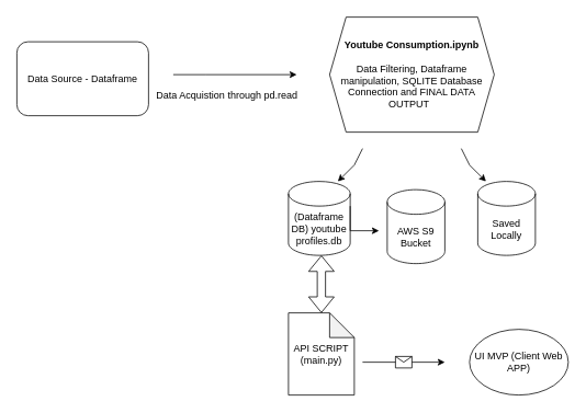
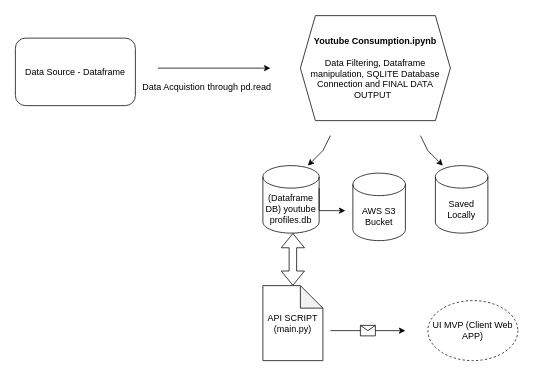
  <mxCell id="0" />
  <mxCell id="1" parent="0" />
  <mxCell id="2" value="Data Source - Dataframe" style="rounded=1;whiteSpace=wrap;html=1;" parent="1" vertex="1"><mxGeometry x="20" y="50" width="160" height="90" as="geometry" /></mxCell>
  <mxCell id="3" value="" style="endArrow=classic;html=1;rounded=0;" parent="1" edge="1"><mxGeometry width="50" height="50" relative="1" as="geometry"><mxPoint x="210" y="90" as="sourcePoint" /><mxPoint x="360" y="90" as="targetPoint" /><Array as="points"><mxPoint x="250" y="90" /></Array></mxGeometry></mxCell>
  <mxCell id="4" value="Data Acquistion through pd.read" style="text;html=1;align=center;verticalAlign=middle;resizable=0;points=[];autosize=1;strokeColor=none;fillColor=none;" parent="1" vertex="1"><mxGeometry x="180" y="100" width="190" height="30" as="geometry" /></mxCell>
  <mxCell id="5" value="&lt;b&gt;Youtube Consumption.ipynb&lt;/b&gt;&lt;div&gt;&lt;br&gt;&lt;/div&gt;&lt;div&gt;Data Filtering, Dataframe manipulation, SQLITE Database Connection and FINAL DATA OUTPUT&amp;nbsp;&amp;nbsp;&lt;/div&gt;" style="shape=hexagon;perimeter=hexagonPerimeter2;whiteSpace=wrap;html=1;fixedSize=1;" parent="1" vertex="1"><mxGeometry x="400" y="20" width="200" height="140" as="geometry" /></mxCell>
  <mxCell id="6" value="(Dataframe DB)&amp;nbsp;&lt;span style=&quot;background-color: initial;&quot;&gt;youtube profiles.db&lt;/span&gt;" style="shape=cylinder3;whiteSpace=wrap;html=1;boundedLbl=1;backgroundOutline=1;size=15;" parent="1" vertex="1"><mxGeometry x="350" y="220" width="75" height="90" as="geometry" /></mxCell>
- <mxCell id="7" value="AWS S9 Bucket" style="shape=cylinder3;whiteSpace=wrap;html=1;boundedLbl=1;backgroundOutline=1;size=15;" parent="1" vertex="1"><mxGeometry x="470" y="230" width="70" height="90" as="geometry" /></mxCell>
+ <mxCell id="7" value="AWS S3 Bucket" style="shape=cylinder3;whiteSpace=wrap;html=1;boundedLbl=1;backgroundOutline=1;size=15;" parent="1" vertex="1"><mxGeometry x="470" y="230" width="70" height="90" as="geometry" /></mxCell>
  <mxCell id="8" value="Saved Locally" style="shape=cylinder3;whiteSpace=wrap;html=1;boundedLbl=1;backgroundOutline=1;size=15;" parent="1" vertex="1"><mxGeometry x="580" y="220" width="70" height="90" as="geometry" /></mxCell>
  <mxCell id="9" value="" style="endArrow=classic;html=1;rounded=0;" parent="1" edge="1"><mxGeometry width="50" height="50" relative="1" as="geometry"><mxPoint x="440" y="180" as="sourcePoint" /><mxPoint x="410" y="220" as="targetPoint" /><Array as="points"><mxPoint x="430" y="200" /></Array></mxGeometry></mxCell>
  <mxCell id="10" value="" style="endArrow=classic;html=1;rounded=0;" parent="1" edge="1"><mxGeometry width="50" height="50" relative="1" as="geometry"><mxPoint x="560" y="180" as="sourcePoint" /><mxPoint x="590" y="220" as="targetPoint" /><Array as="points"><mxPoint x="570" y="200" /></Array></mxGeometry></mxCell>
  <mxCell id="11" value="" style="endArrow=classic;html=1;rounded=0;" parent="1" edge="1"><mxGeometry width="50" height="50" relative="1" as="geometry"><mxPoint x="425" y="250" as="sourcePoint" /><mxPoint x="460" y="280" as="targetPoint" /><Array as="points"><mxPoint x="425" y="280" /></Array></mxGeometry></mxCell>
  <mxCell id="12" value="API SCRIPT (main.py)" style="shape=note;whiteSpace=wrap;html=1;backgroundOutline=1;darkOpacity=0.05;" parent="1" vertex="1"><mxGeometry x="350" y="380" width="80" height="100" as="geometry" /></mxCell>
  <mxCell id="13" value="" style="shape=flexArrow;endArrow=classic;startArrow=classic;html=1;rounded=0;" parent="1" edge="1"><mxGeometry width="100" height="100" relative="1" as="geometry"><mxPoint x="390" y="380" as="sourcePoint" /><mxPoint x="390" y="310" as="targetPoint" /></mxGeometry></mxCell>
  <mxCell id="14" value="" style="endArrow=classic;html=1;rounded=0;" parent="1" edge="1"><mxGeometry relative="1" as="geometry"><mxPoint x="440" y="440" as="sourcePoint" /><mxPoint x="540" y="440" as="targetPoint" /></mxGeometry></mxCell>
  <mxCell id="15" value="" style="shape=message;html=1;outlineConnect=0;" parent="14" vertex="1"><mxGeometry width="20" height="14" relative="1" as="geometry"><mxPoint x="-10" y="-7" as="offset" /></mxGeometry></mxCell>
- <mxCell id="16" value="UI MVP (Client Web APP)" style="ellipse;whiteSpace=wrap;html=1;" parent="1" vertex="1"><mxGeometry x="570" y="400" width="120" height="80" as="geometry" /></mxCell>
+ <mxCell id="16" value="UI MVP (Client Web APP)" style="ellipse;whiteSpace=wrap;html=1;dashed=1;" parent="1" vertex="1"><mxGeometry x="570" y="400" width="120" height="80" as="geometry" /></mxCell>
